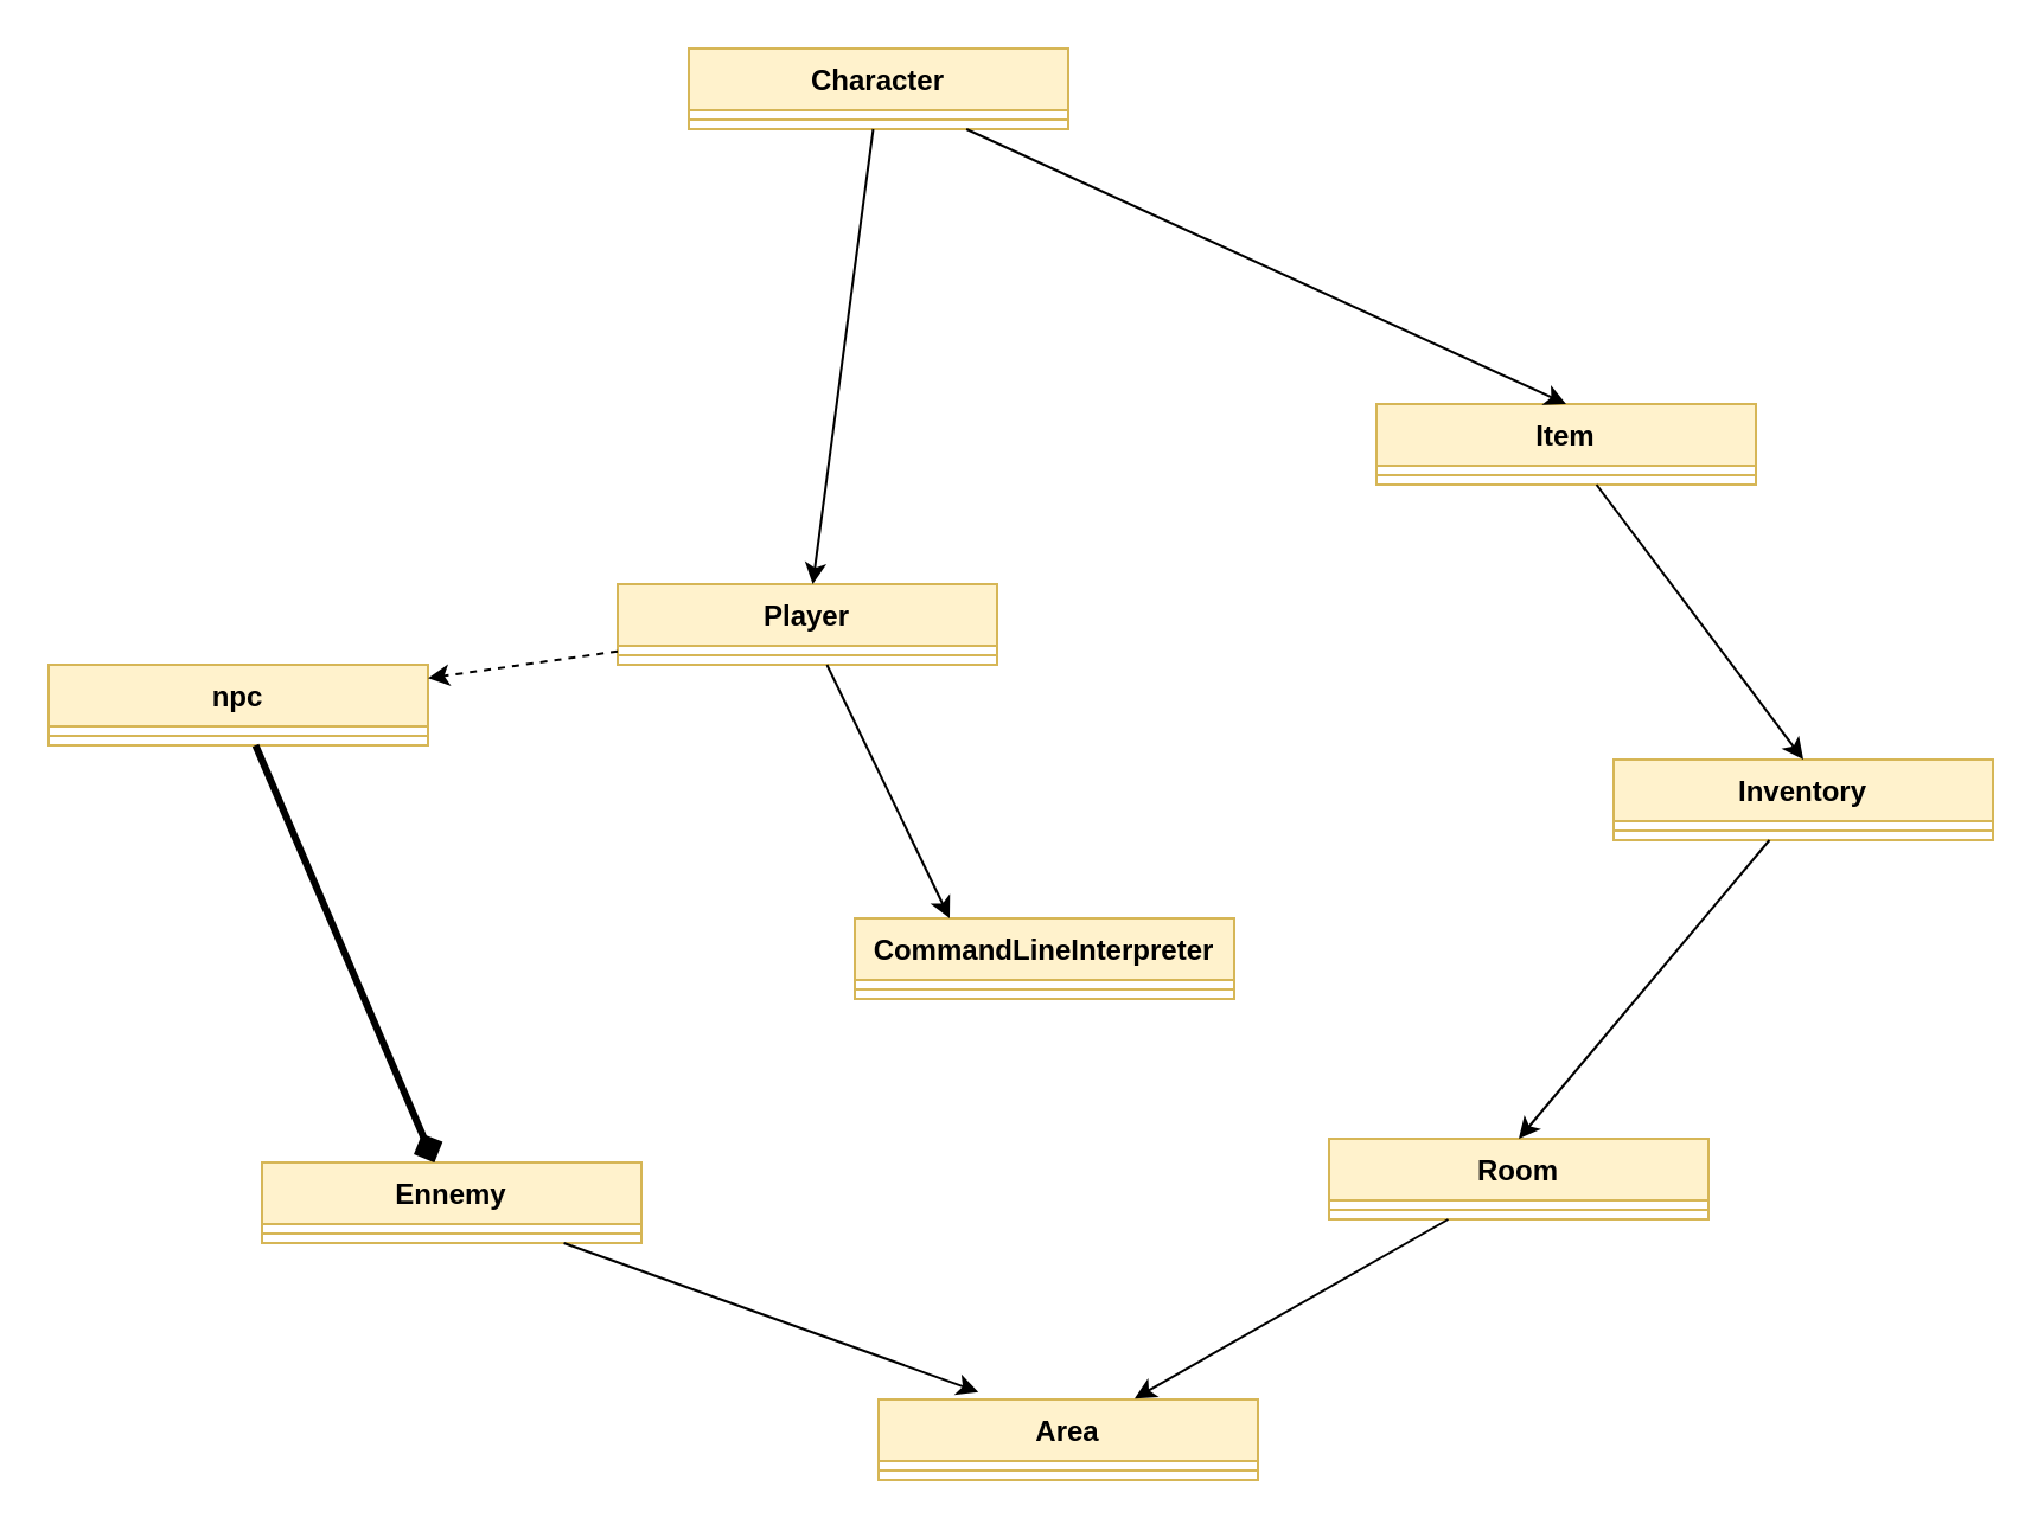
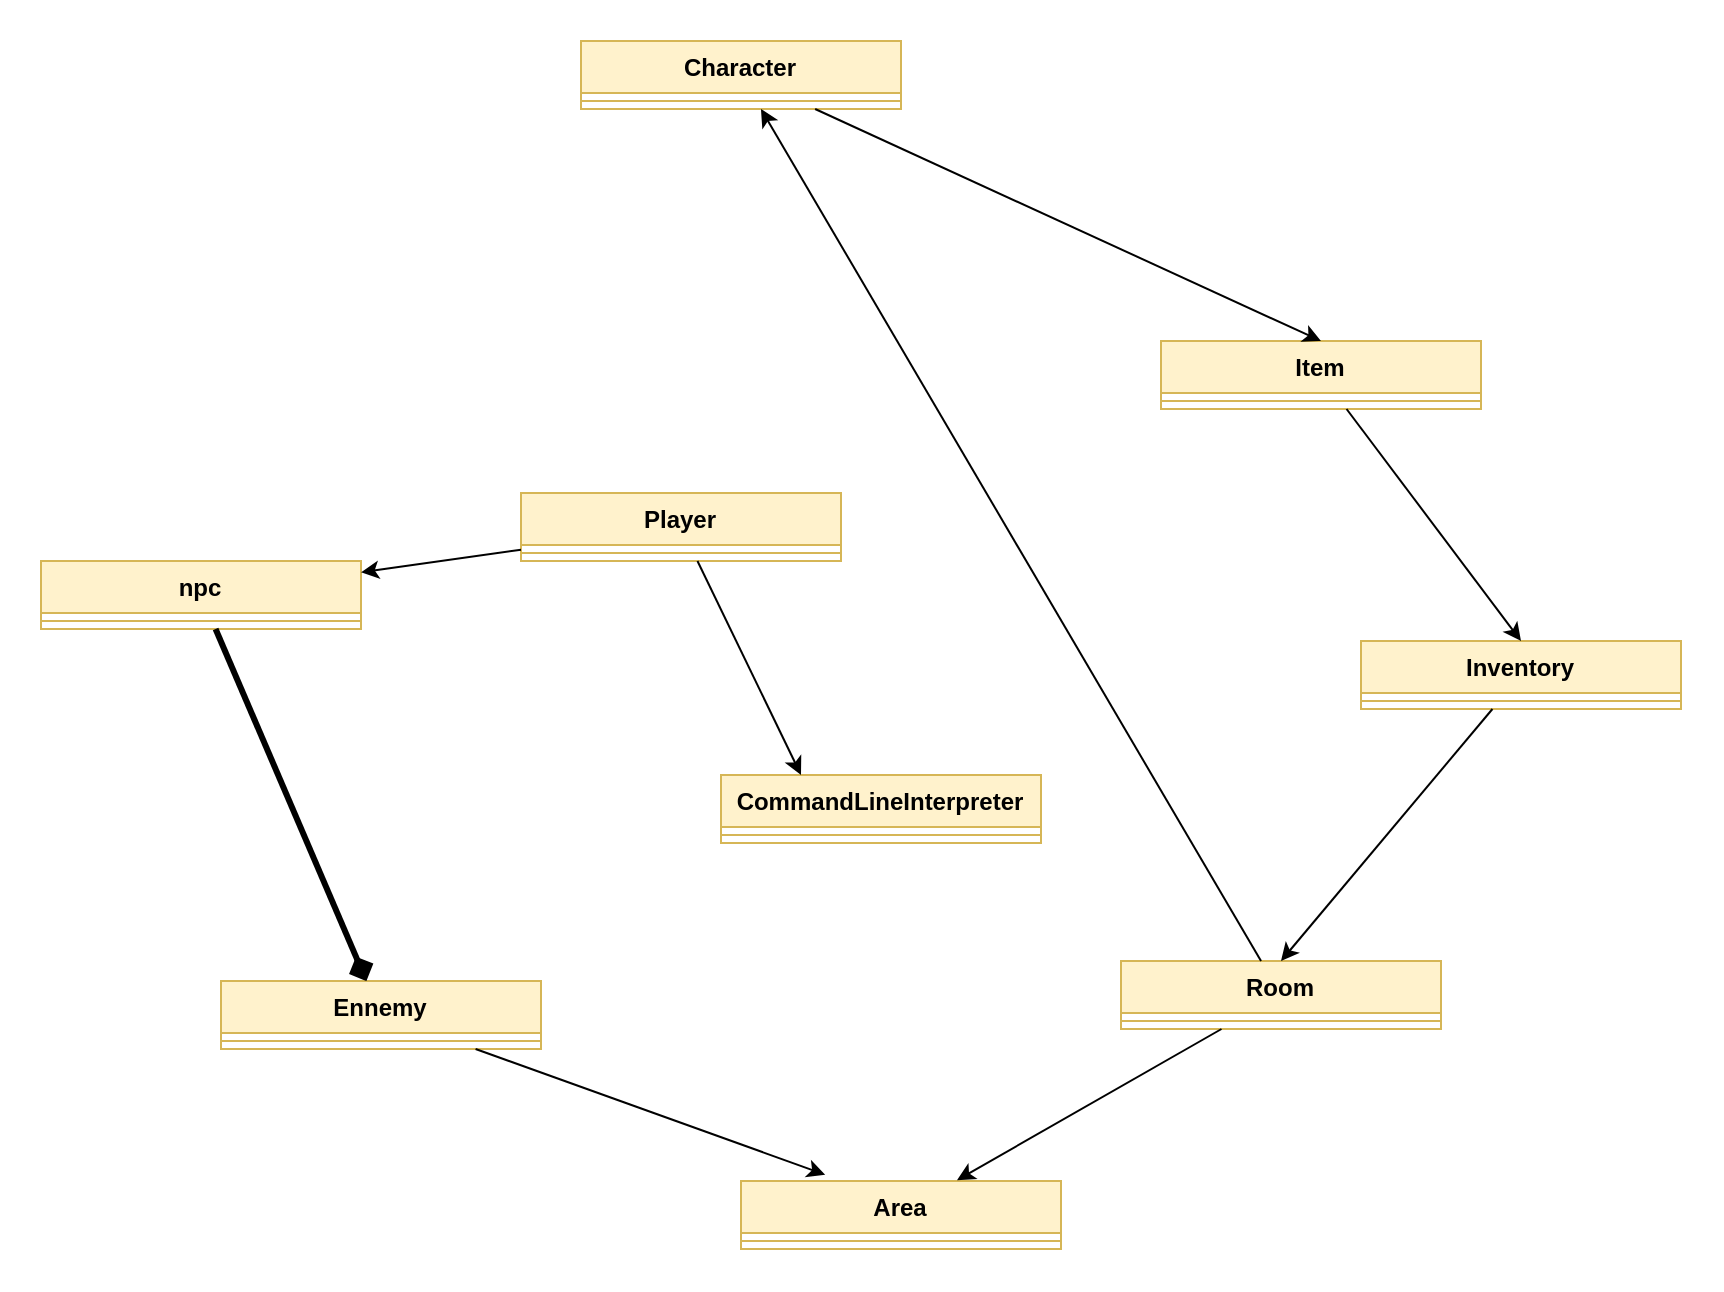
  <mxCell id="0" />
  <mxCell id="1" parent="0" />
  <mxCell id="2" value="Player" style="swimlane;fontStyle=1;align=center;verticalAlign=top;childLayout=stackLayout;horizontal=1;startSize=26;horizontalStack=0;resizeParent=1;resizeParentMax=0;resizeLast=0;collapsible=1;marginBottom=0;whiteSpace=wrap;html=1;fillColor=#fff2cc;strokeColor=#d6b656;" vertex="1" parent="1"><mxGeometry x="260" y="246" width="160" height="34" as="geometry" /></mxCell>
  <mxCell id="3" value="" style="line;strokeWidth=1;fillColor=none;align=left;verticalAlign=middle;spacingTop=-1;spacingLeft=3;spacingRight=3;rotatable=0;labelPosition=right;points=[];portConstraint=eastwest;strokeColor=inherit;" vertex="1" parent="2"><mxGeometry y="26" width="160" height="8" as="geometry" /></mxCell>
  <mxCell id="4" value="Character" style="swimlane;fontStyle=1;align=center;verticalAlign=top;childLayout=stackLayout;horizontal=1;startSize=26;horizontalStack=0;resizeParent=1;resizeParentMax=0;resizeLast=0;collapsible=1;marginBottom=0;whiteSpace=wrap;html=1;fillColor=#fff2cc;strokeColor=#d6b656;" vertex="1" parent="1"><mxGeometry x="290" y="20" width="160" height="34" as="geometry" /></mxCell>
  <mxCell id="5" value="" style="line;strokeWidth=1;fillColor=none;align=left;verticalAlign=middle;spacingTop=-1;spacingLeft=3;spacingRight=3;rotatable=0;labelPosition=right;points=[];portConstraint=eastwest;strokeColor=inherit;" vertex="1" parent="4"><mxGeometry y="26" width="160" height="8" as="geometry" /></mxCell>
- <mxCell id="6" value="" style="endArrow=classic;html=1;rounded=0;" edge="1" parent="1" source="4" target="2"><mxGeometry width="50" height="50" relative="1" as="geometry"><mxPoint x="320" y="99" as="sourcePoint" /><mxPoint x="360" y="320" as="targetPoint" /></mxGeometry></mxCell>
  <mxCell id="7" value="npc" style="swimlane;fontStyle=1;align=center;verticalAlign=top;childLayout=stackLayout;horizontal=1;startSize=26;horizontalStack=0;resizeParent=1;resizeParentMax=0;resizeLast=0;collapsible=1;marginBottom=0;whiteSpace=wrap;html=1;fillColor=#fff2cc;strokeColor=#d6b656;" vertex="1" parent="1"><mxGeometry x="20" y="280" width="160" height="34" as="geometry" /></mxCell>
  <mxCell id="8" value="" style="line;strokeWidth=1;fillColor=none;align=left;verticalAlign=middle;spacingTop=-1;spacingLeft=3;spacingRight=3;rotatable=0;labelPosition=right;points=[];portConstraint=eastwest;strokeColor=inherit;" vertex="1" parent="7"><mxGeometry y="26" width="160" height="8" as="geometry" /></mxCell>
- <mxCell id="9" value="" style="endArrow=classic;html=1;rounded=0;endFill=1;dashed=1;" edge="1" parent="1" source="2" target="7"><mxGeometry width="50" height="50" relative="1" as="geometry"><mxPoint x="173.04" y="152.99" as="sourcePoint" /><mxPoint x="360" y="320" as="targetPoint" /></mxGeometry></mxCell>
+ <mxCell id="9" value="" style="endArrow=classic;html=1;rounded=0;endFill=1;" edge="1" parent="1" source="2" target="7"><mxGeometry width="50" height="50" relative="1" as="geometry"><mxPoint x="173.04" y="152.99" as="sourcePoint" /><mxPoint x="360" y="320" as="targetPoint" /></mxGeometry></mxCell>
  <mxCell id="10" value="Item" style="swimlane;fontStyle=1;align=center;verticalAlign=top;childLayout=stackLayout;horizontal=1;startSize=26;horizontalStack=0;resizeParent=1;resizeParentMax=0;resizeLast=0;collapsible=1;marginBottom=0;whiteSpace=wrap;html=1;fillColor=#fff2cc;strokeColor=#d6b656;" vertex="1" parent="1"><mxGeometry x="580" y="170" width="160" height="34" as="geometry" /></mxCell>
  <mxCell id="11" value="" style="line;strokeWidth=1;fillColor=none;align=left;verticalAlign=middle;spacingTop=-1;spacingLeft=3;spacingRight=3;rotatable=0;labelPosition=right;points=[];portConstraint=eastwest;strokeColor=inherit;" vertex="1" parent="10"><mxGeometry y="26" width="160" height="8" as="geometry" /></mxCell>
  <mxCell id="12" value="" style="endArrow=classic;html=1;rounded=0;entryX=0.5;entryY=0;entryDx=0;entryDy=0;endFill=1;" edge="1" parent="1" source="4" target="10"><mxGeometry width="50" height="50" relative="1" as="geometry"><mxPoint x="415.04" y="154.992" as="sourcePoint" /><mxPoint x="335" y="268" as="targetPoint" /></mxGeometry></mxCell>
  <mxCell id="13" value="Ennemy" style="swimlane;fontStyle=1;align=center;verticalAlign=top;childLayout=stackLayout;horizontal=1;startSize=26;horizontalStack=0;resizeParent=1;resizeParentMax=0;resizeLast=0;collapsible=1;marginBottom=0;whiteSpace=wrap;html=1;fillColor=#fff2cc;strokeColor=#d6b656;" vertex="1" parent="1"><mxGeometry x="110" y="490" width="160" height="34" as="geometry" /></mxCell>
  <mxCell id="14" value="" style="line;strokeWidth=1;fillColor=none;align=left;verticalAlign=middle;spacingTop=-1;spacingLeft=3;spacingRight=3;rotatable=0;labelPosition=right;points=[];portConstraint=eastwest;strokeColor=inherit;" vertex="1" parent="13"><mxGeometry y="26" width="160" height="8" as="geometry" /></mxCell>
  <mxCell id="15" value="" style="endArrow=diamond;html=1;rounded=0;strokeWidth=3;" edge="1" parent="1" source="7" target="13"><mxGeometry width="50" height="50" relative="1" as="geometry"><mxPoint x="279.04" y="346.988" as="sourcePoint" /><mxPoint x="360" y="320" as="targetPoint" /></mxGeometry></mxCell>
  <mxCell id="16" value="Area" style="swimlane;fontStyle=1;align=center;verticalAlign=top;childLayout=stackLayout;horizontal=1;startSize=26;horizontalStack=0;resizeParent=1;resizeParentMax=0;resizeLast=0;collapsible=1;marginBottom=0;whiteSpace=wrap;html=1;fillColor=#fff2cc;strokeColor=#d6b656;" vertex="1" parent="1"><mxGeometry x="370" y="590" width="160" height="34" as="geometry" /></mxCell>
  <mxCell id="17" value="" style="line;strokeWidth=1;fillColor=none;align=left;verticalAlign=middle;spacingTop=-1;spacingLeft=3;spacingRight=3;rotatable=0;labelPosition=right;points=[];portConstraint=eastwest;strokeColor=inherit;" vertex="1" parent="16"><mxGeometry y="26" width="160" height="8" as="geometry" /></mxCell>
  <mxCell id="18" value="" style="endArrow=classic;html=1;rounded=0;entryX=0.263;entryY=-0.093;entryDx=0;entryDy=0;entryPerimeter=0;endFill=1;" edge="1" parent="1" source="13" target="16"><mxGeometry width="50" height="50" relative="1" as="geometry"><mxPoint x="292.96" y="500.992" as="sourcePoint" /><mxPoint x="360" y="320" as="targetPoint" /></mxGeometry></mxCell>
  <mxCell id="19" value="Room" style="swimlane;fontStyle=1;align=center;verticalAlign=top;childLayout=stackLayout;horizontal=1;startSize=26;horizontalStack=0;resizeParent=1;resizeParentMax=0;resizeLast=0;collapsible=1;marginBottom=0;whiteSpace=wrap;html=1;fillColor=#fff2cc;strokeColor=#d6b656;" vertex="1" parent="1"><mxGeometry x="560" y="480" width="160" height="34" as="geometry" /></mxCell>
  <mxCell id="20" value="" style="line;strokeWidth=1;fillColor=none;align=left;verticalAlign=middle;spacingTop=-1;spacingLeft=3;spacingRight=3;rotatable=0;labelPosition=right;points=[];portConstraint=eastwest;strokeColor=inherit;" vertex="1" parent="19"><mxGeometry y="26" width="160" height="8" as="geometry" /></mxCell>
  <mxCell id="21" value="" style="endArrow=none;html=1;rounded=0;exitX=0.675;exitY=-0.012;exitDx=0;exitDy=0;exitPerimeter=0;endFill=0;startArrow=classic;startFill=1;" edge="1" parent="1" source="16" target="19"><mxGeometry width="50" height="50" relative="1" as="geometry"><mxPoint x="310" y="370" as="sourcePoint" /><mxPoint x="610" y="470" as="targetPoint" /></mxGeometry></mxCell>
  <mxCell id="22" value="Inventory" style="swimlane;fontStyle=1;align=center;verticalAlign=top;childLayout=stackLayout;horizontal=1;startSize=26;horizontalStack=0;resizeParent=1;resizeParentMax=0;resizeLast=0;collapsible=1;marginBottom=0;whiteSpace=wrap;html=1;fillColor=#fff2cc;strokeColor=#d6b656;" vertex="1" parent="1"><mxGeometry x="680" y="320" width="160" height="34" as="geometry" /></mxCell>
  <mxCell id="23" value="" style="line;strokeWidth=1;fillColor=none;align=left;verticalAlign=middle;spacingTop=-1;spacingLeft=3;spacingRight=3;rotatable=0;labelPosition=right;points=[];portConstraint=eastwest;strokeColor=inherit;" vertex="1" parent="22"><mxGeometry y="26" width="160" height="8" as="geometry" /></mxCell>
  <mxCell id="24" value="" style="endArrow=none;html=1;rounded=0;exitX=0.5;exitY=0;exitDx=0;exitDy=0;endFill=0;startArrow=classic;startFill=1;" edge="1" parent="1" source="22" target="10"><mxGeometry width="50" height="50" relative="1" as="geometry"><mxPoint x="620" y="370" as="sourcePoint" /><mxPoint x="598.96" y="282.99" as="targetPoint" /></mxGeometry></mxCell>
  <mxCell id="25" value="" style="endArrow=none;html=1;rounded=0;exitX=0.5;exitY=0;exitDx=0;exitDy=0;endFill=0;startArrow=classic;startFill=1;" edge="1" parent="1" source="19" target="22"><mxGeometry width="50" height="50" relative="1" as="geometry"><mxPoint x="620" y="370" as="sourcePoint" /><mxPoint x="785.04" y="402.99" as="targetPoint" /></mxGeometry></mxCell>
+ <mxCell id="26" value="" style="endArrow=classic;html=1;rounded=0;endFill=1;" edge="1" parent="1" source="19" target="4"><mxGeometry width="50" height="50" relative="1" as="geometry"><mxPoint x="480" y="370" as="sourcePoint" /><mxPoint x="410.08" y="147.998" as="targetPoint" /></mxGeometry></mxCell>
  <mxCell id="27" value="CommandLineInterpreter" style="swimlane;fontStyle=1;align=center;verticalAlign=top;childLayout=stackLayout;horizontal=1;startSize=26;horizontalStack=0;resizeParent=1;resizeParentMax=0;resizeLast=0;collapsible=1;marginBottom=0;whiteSpace=wrap;html=1;fillColor=#fff2cc;strokeColor=#d6b656;" vertex="1" parent="1"><mxGeometry x="360" y="387" width="160" height="34" as="geometry" /></mxCell>
  <mxCell id="28" value="" style="line;strokeWidth=1;fillColor=none;align=left;verticalAlign=middle;spacingTop=-1;spacingLeft=3;spacingRight=3;rotatable=0;labelPosition=right;points=[];portConstraint=eastwest;strokeColor=inherit;" vertex="1" parent="27"><mxGeometry y="26" width="160" height="8" as="geometry" /></mxCell>
  <mxCell id="29" value="" style="endArrow=none;html=1;rounded=0;exitX=0.25;exitY=0;exitDx=0;exitDy=0;endFill=0;startArrow=classic;startFill=1;" edge="1" parent="1" source="27" target="2"><mxGeometry width="50" height="50" relative="1" as="geometry"><mxPoint x="70" y="220" as="sourcePoint" /><mxPoint x="136.08" y="156.994" as="targetPoint" /></mxGeometry></mxCell>
